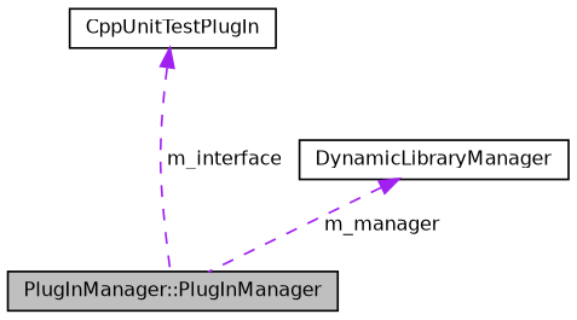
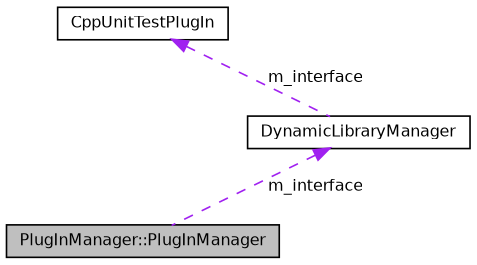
  digraph {
    node [color=black fillcolor=white fontname=Helvetica fontsize=10 shape=record style=filled]
    edge [color=purple dir=back fontname=Helvetica fontsize=10 labelfontname=Helvetica labelfontsize=10 style=dashed]
    n1 [fillcolor=grey75 fontcolor=black height=0.2 label="PlugInManager::PlugInManager" width=0.4]
    n2 [height=0.2 label=CppUnitTestPlugIn width=0.4]
    n3 [height=0.2 label=DynamicLibraryManager width=0.4]
-   n2 -> n1 [label=" m_interface"]
-   n3 -> n1 [label=" m_manager"]
+   n2 -> n3 [label=" m_interface"]
+   n3 -> n1 [label=" m_interface"]
  }
